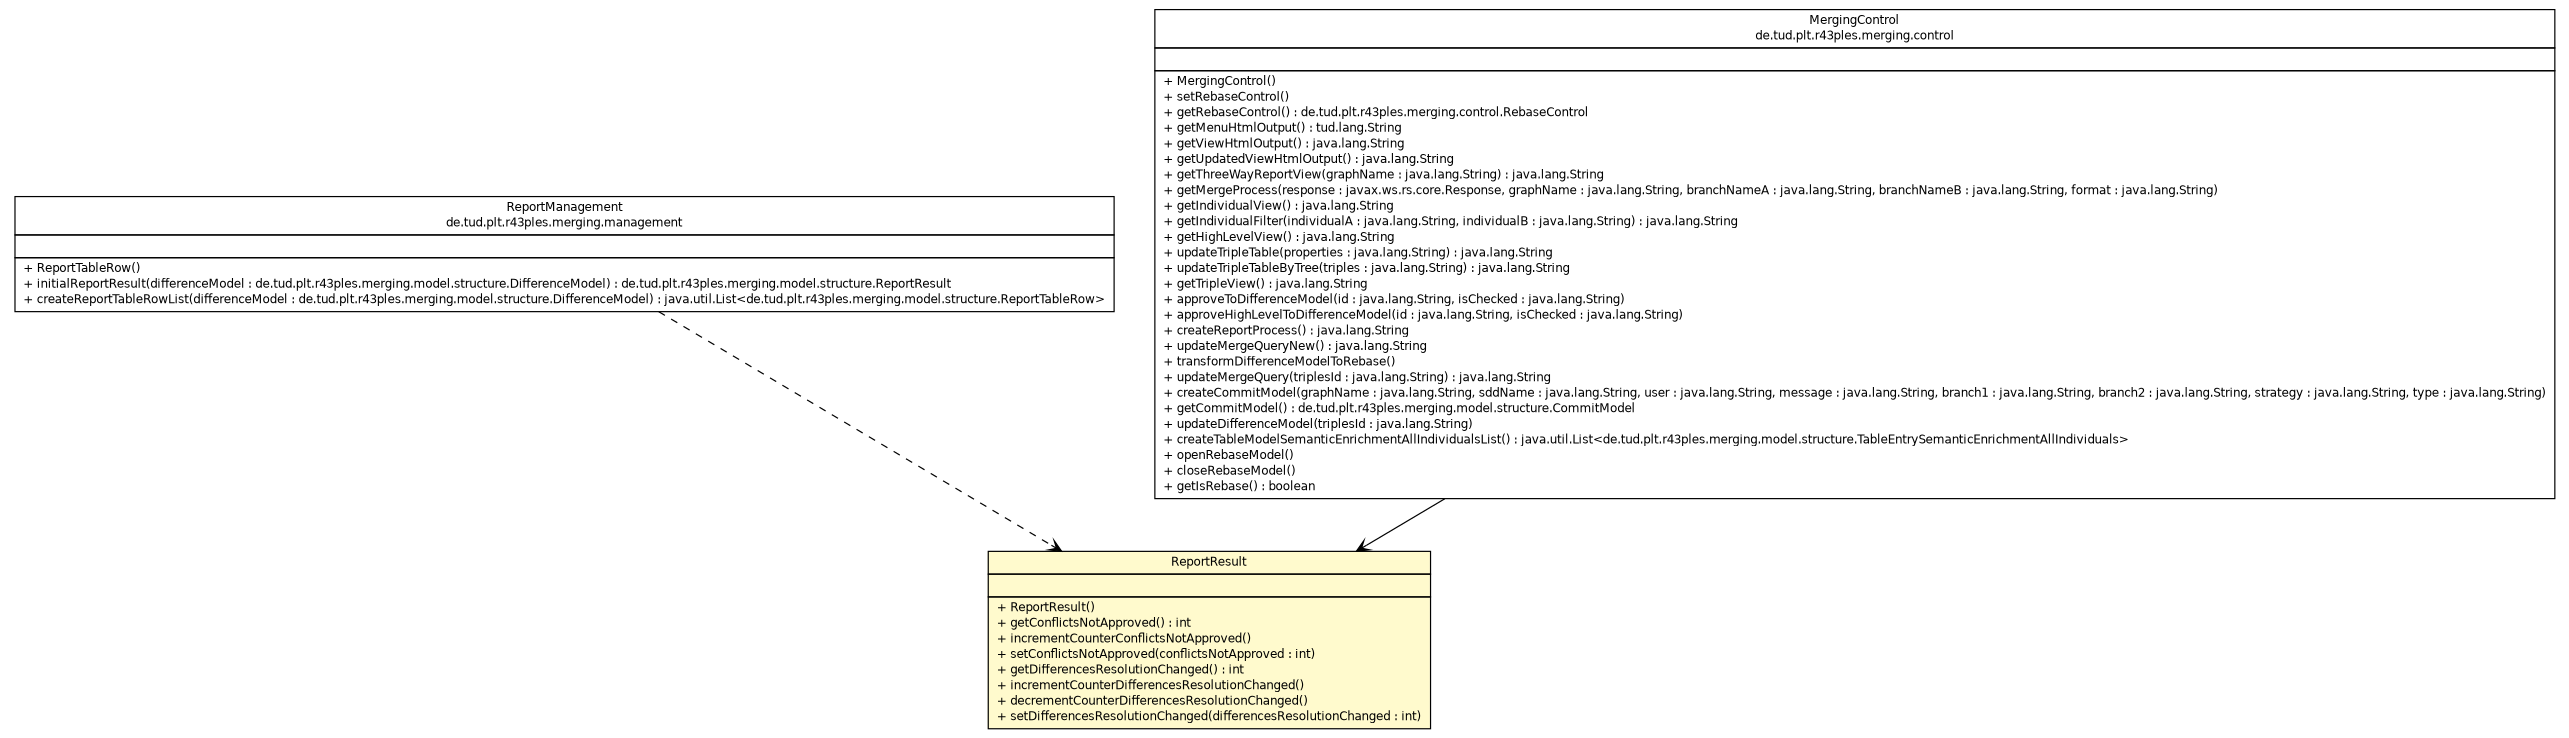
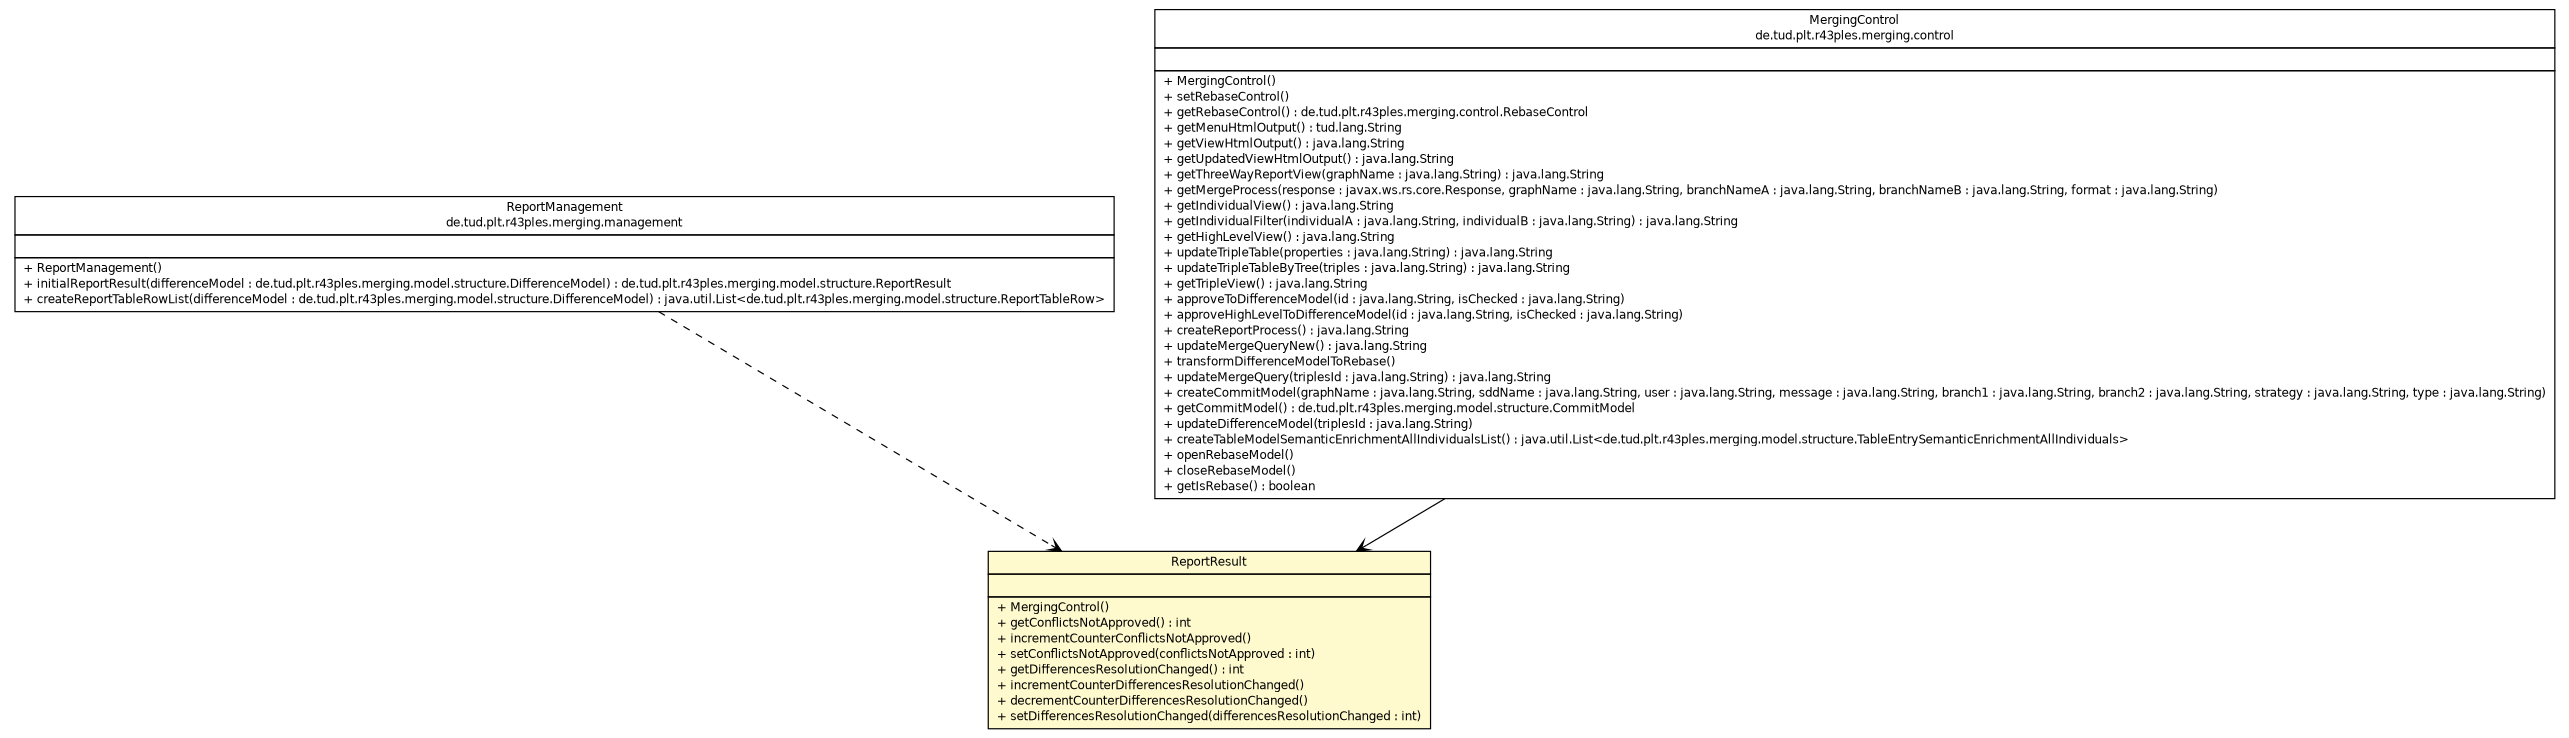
  digraph {
    nodesep=0.25
    ranksep=0.5
    node [fontcolor=black fontname=Helvetica fontsize=10.0 shape=plaintext]
    edge [arrowhead=open color=black fontcolor=black fontname=Helvetica fontsize=10.0 headport=p labelfontname=Helvetica labelfontsize=10 tailport=p]
-   n1 [label=<<table title="de.tud.plt.r43ples.merging.model.structure.ReportResult" border="0" cellborder="1" cellspacing="0" cellpadding="2" port="p" bgcolor="lemonChiffon" href="./ReportResult.html"> 		<tr><td><table border="0" cellspacing="0" cellpadding="1"> <tr><td align="center" balign="center"> ReportResult </td></tr> 		</table></td></tr> 		<tr><td><table border="0" cellspacing="0" cellpadding="1"> <tr><td align="left" balign="left">  </td></tr> 		</table></td></tr> 		<tr><td><table border="0" cellspacing="0" cellpadding="1"> <tr><td align="left" balign="left"> + ReportResult() </td></tr> <tr><td align="left" balign="left"> + getConflictsNotApproved() : int </td></tr> <tr><td align="left" balign="left"> + incrementCounterConflictsNotApproved() </td></tr> <tr><td align="left" balign="left"> + setConflictsNotApproved(conflictsNotApproved : int) </td></tr> <tr><td align="left" balign="left"> + getDifferencesResolutionChanged() : int </td></tr> <tr><td align="left" balign="left"> + incrementCounterDifferencesResolutionChanged() </td></tr> <tr><td align="left" balign="left"> + decrementCounterDifferencesResolutionChanged() </td></tr> <tr><td align="left" balign="left"> + setDifferencesResolutionChanged(differencesResolutionChanged : int) </td></tr> 		</table></td></tr> 		</table>>]
-   n2 [label=<<table title="de.tud.plt.r43ples.merging.management.ReportManagement" border="0" cellborder="1" cellspacing="0" cellpadding="2" port="p" href="../../management/ReportManagement.html"> 		<tr><td><table border="0" cellspacing="0" cellpadding="1"> <tr><td align="center" balign="center"> ReportManagement </td></tr> <tr><td align="center" balign="center"> de.tud.plt.r43ples.merging.management </td></tr> 		</table></td></tr> 		<tr><td><table border="0" cellspacing="0" cellpadding="1"> <tr><td align="left" balign="left">  </td></tr> 		</table></td></tr> 		<tr><td><table border="0" cellspacing="0" cellpadding="1"> <tr><td align="left" balign="left"> + ReportTableRow() </td></tr> <tr><td align="left" balign="left"> + initialReportResult(differenceModel : de.tud.plt.r43ples.merging.model.structure.DifferenceModel) : de.tud.plt.r43ples.merging.model.structure.ReportResult </td></tr> <tr><td align="left" balign="left"> + createReportTableRowList(differenceModel : de.tud.plt.r43ples.merging.model.structure.DifferenceModel) : java.util.List&lt;de.tud.plt.r43ples.merging.model.structure.ReportTableRow&gt; </td></tr> 		</table></td></tr> 		</table>>]
+   n1 [label=<<table title="de.tud.plt.r43ples.merging.model.structure.ReportResult" border="0" cellborder="1" cellspacing="0" cellpadding="2" port="p" bgcolor="lemonChiffon" href="./ReportResult.html"> 		<tr><td><table border="0" cellspacing="0" cellpadding="1"> <tr><td align="center" balign="center"> ReportResult </td></tr> 		</table></td></tr> 		<tr><td><table border="0" cellspacing="0" cellpadding="1"> <tr><td align="left" balign="left">  </td></tr> 		</table></td></tr> 		<tr><td><table border="0" cellspacing="0" cellpadding="1"> <tr><td align="left" balign="left"> + MergingControl() </td></tr> <tr><td align="left" balign="left"> + getConflictsNotApproved() : int </td></tr> <tr><td align="left" balign="left"> + incrementCounterConflictsNotApproved() </td></tr> <tr><td align="left" balign="left"> + setConflictsNotApproved(conflictsNotApproved : int) </td></tr> <tr><td align="left" balign="left"> + getDifferencesResolutionChanged() : int </td></tr> <tr><td align="left" balign="left"> + incrementCounterDifferencesResolutionChanged() </td></tr> <tr><td align="left" balign="left"> + decrementCounterDifferencesResolutionChanged() </td></tr> <tr><td align="left" balign="left"> + setDifferencesResolutionChanged(differencesResolutionChanged : int) </td></tr> 		</table></td></tr> 		</table>>]
+   n2 [label=<<table title="de.tud.plt.r43ples.merging.management.ReportManagement" border="0" cellborder="1" cellspacing="0" cellpadding="2" port="p" href="../../management/ReportManagement.html"> 		<tr><td><table border="0" cellspacing="0" cellpadding="1"> <tr><td align="center" balign="center"> ReportManagement </td></tr> <tr><td align="center" balign="center"> de.tud.plt.r43ples.merging.management </td></tr> 		</table></td></tr> 		<tr><td><table border="0" cellspacing="0" cellpadding="1"> <tr><td align="left" balign="left">  </td></tr> 		</table></td></tr> 		<tr><td><table border="0" cellspacing="0" cellpadding="1"> <tr><td align="left" balign="left"> + ReportManagement() </td></tr> <tr><td align="left" balign="left"> + initialReportResult(differenceModel : de.tud.plt.r43ples.merging.model.structure.DifferenceModel) : de.tud.plt.r43ples.merging.model.structure.ReportResult </td></tr> <tr><td align="left" balign="left"> + createReportTableRowList(differenceModel : de.tud.plt.r43ples.merging.model.structure.DifferenceModel) : java.util.List&lt;de.tud.plt.r43ples.merging.model.structure.ReportTableRow&gt; </td></tr> 		</table></td></tr> 		</table>>]
    n3 [label=<<table title="de.tud.plt.r43ples.merging.control.MergingControl" border="0" cellborder="1" cellspacing="0" cellpadding="2" port="p" href="../../control/MergingControl.html"> 		<tr><td><table border="0" cellspacing="0" cellpadding="1"> <tr><td align="center" balign="center"> MergingControl </td></tr> <tr><td align="center" balign="center"> de.tud.plt.r43ples.merging.control </td></tr> 		</table></td></tr> 		<tr><td><table border="0" cellspacing="0" cellpadding="1"> <tr><td align="left" balign="left">  </td></tr> 		</table></td></tr> 		<tr><td><table border="0" cellspacing="0" cellpadding="1"> <tr><td align="left" balign="left"> + MergingControl() </td></tr> <tr><td align="left" balign="left"> + setRebaseControl() </td></tr> <tr><td align="left" balign="left"> + getRebaseControl() : de.tud.plt.r43ples.merging.control.RebaseControl </td></tr> <tr><td align="left" balign="left"> + getMenuHtmlOutput() : tud.lang.String </td></tr> <tr><td align="left" balign="left"> + getViewHtmlOutput() : java.lang.String </td></tr> <tr><td align="left" balign="left"> + getUpdatedViewHtmlOutput() : java.lang.String </td></tr> <tr><td align="left" balign="left"> + getThreeWayReportView(graphName : java.lang.String) : java.lang.String </td></tr> <tr><td align="left" balign="left"> + getMergeProcess(response : javax.ws.rs.core.Response, graphName : java.lang.String, branchNameA : java.lang.String, branchNameB : java.lang.String, format : java.lang.String) </td></tr> <tr><td align="left" balign="left"> + getIndividualView() : java.lang.String </td></tr> <tr><td align="left" balign="left"> + getIndividualFilter(individualA : java.lang.String, individualB : java.lang.String) : java.lang.String </td></tr> <tr><td align="left" balign="left"> + getHighLevelView() : java.lang.String </td></tr> <tr><td align="left" balign="left"> + updateTripleTable(properties : java.lang.String) : java.lang.String </td></tr> <tr><td align="left" balign="left"> + updateTripleTableByTree(triples : java.lang.String) : java.lang.String </td></tr> <tr><td align="left" balign="left"> + getTripleView() : java.lang.String </td></tr> <tr><td align="left" balign="left"> + approveToDifferenceModel(id : java.lang.String, isChecked : java.lang.String) </td></tr> <tr><td align="left" balign="left"> + approveHighLevelToDifferenceModel(id : java.lang.String, isChecked : java.lang.String) </td></tr> <tr><td align="left" balign="left"> + createReportProcess() : java.lang.String </td></tr> <tr><td align="left" balign="left"> + updateMergeQueryNew() : java.lang.String </td></tr> <tr><td align="left" balign="left"> + transformDifferenceModelToRebase() </td></tr> <tr><td align="left" balign="left"> + updateMergeQuery(triplesId : java.lang.String) : java.lang.String </td></tr> <tr><td align="left" balign="left"> + createCommitModel(graphName : java.lang.String, sddName : java.lang.String, user : java.lang.String, message : java.lang.String, branch1 : java.lang.String, branch2 : java.lang.String, strategy : java.lang.String, type : java.lang.String) </td></tr> <tr><td align="left" balign="left"> + getCommitModel() : de.tud.plt.r43ples.merging.model.structure.CommitModel </td></tr> <tr><td align="left" balign="left"> + updateDifferenceModel(triplesId : java.lang.String) </td></tr> <tr><td align="left" balign="left"> + createTableModelSemanticEnrichmentAllIndividualsList() : java.util.List&lt;de.tud.plt.r43ples.merging.model.structure.TableEntrySemanticEnrichmentAllIndividuals&gt; </td></tr> <tr><td align="left" balign="left"> + openRebaseModel() </td></tr> <tr><td align="left" balign="left"> + closeRebaseModel() </td></tr> <tr><td align="left" balign="left"> + getIsRebase() : boolean </td></tr> 		</table></td></tr> 		</table>>]
    n2 -> n1 [style=dashed]
    n3 -> n1
  }
